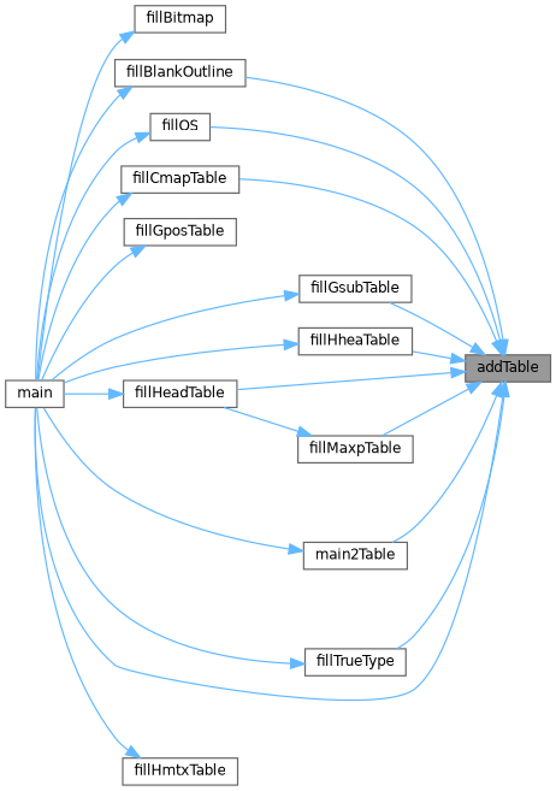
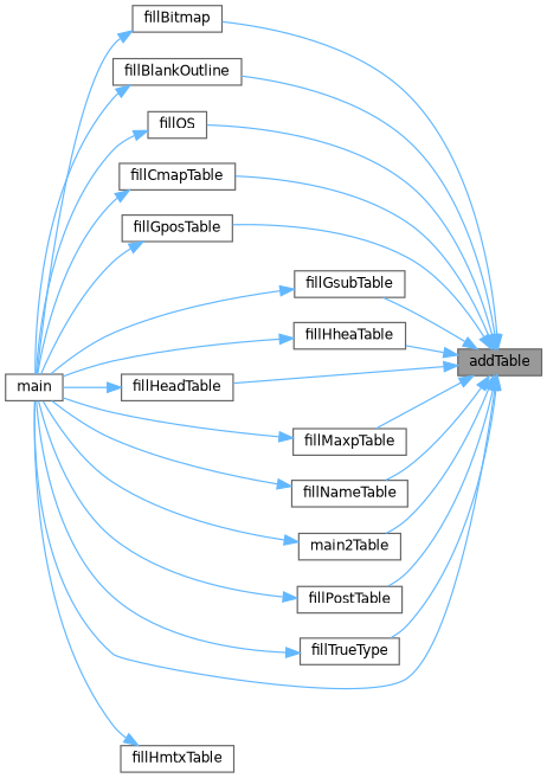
  digraph {
    rankdir=RL
    node [color=grey40 fillcolor=white fontname=Helvetica fontsize=10 shape=box style=filled]
    edge [color=steelblue1 dir=back fontname=Helvetica fontsize=10 labelfontname=Helvetica labelfontsize=10 style=solid]
    n1 [color=gray40 fillcolor=grey60 fontcolor=black height=0.2 label=addTable width=0.4]
    n2 [height=0.2 label=fillBitmap width=0.4]
    n3 [height=0.2 label=fillBlankOutline width=0.4]
    n4 [height=0.2 label=fillOS width=0.4]
    n5 [height=0.2 label=fillCmapTable width=0.4]
    n6 [height=0.2 label=fillGposTable width=0.4]
    n7 [height=0.2 label=fillGsubTable width=0.4]
    n8 [height=0.2 label=fillHeadTable width=0.4]
    n9 [height=0.2 label=fillHheaTable width=0.4]
    n10 [height=0.2 label=fillMaxpTable width=0.4]
+   n11 [height=0.2 label=fillNameTable width=0.4]
    n12 [height=0.2 label=main2Table width=0.4]
+   n13 [height=0.2 label=fillPostTable width=0.4]
    n14 [height=0.2 label=fillTrueType width=0.4]
    n15 [height=0.2 label=main width=0.4]
    n16 [height=0.2 label=fillHmtxTable width=0.4]
+   n1 -> n2
    n1 -> n3
    n1 -> n4
    n1 -> n5
+   n1 -> n6
    n1 -> n7
    n1 -> n8
    n1 -> n9
    n1 -> n10
+   n1 -> n11
    n1 -> n12
+   n1 -> n13
    n1 -> n14
    n1 -> n15
    n2 -> n15
    n3 -> n15
    n4 -> n15
    n5 -> n15
    n6 -> n15
    n7 -> n15
    n8 -> n15
    n9 -> n15
-   n10 -> n8
+   n10 -> n15
+   n11 -> n15
    n12 -> n15
+   n13 -> n15
    n14 -> n15
    n16 -> n15
  }
